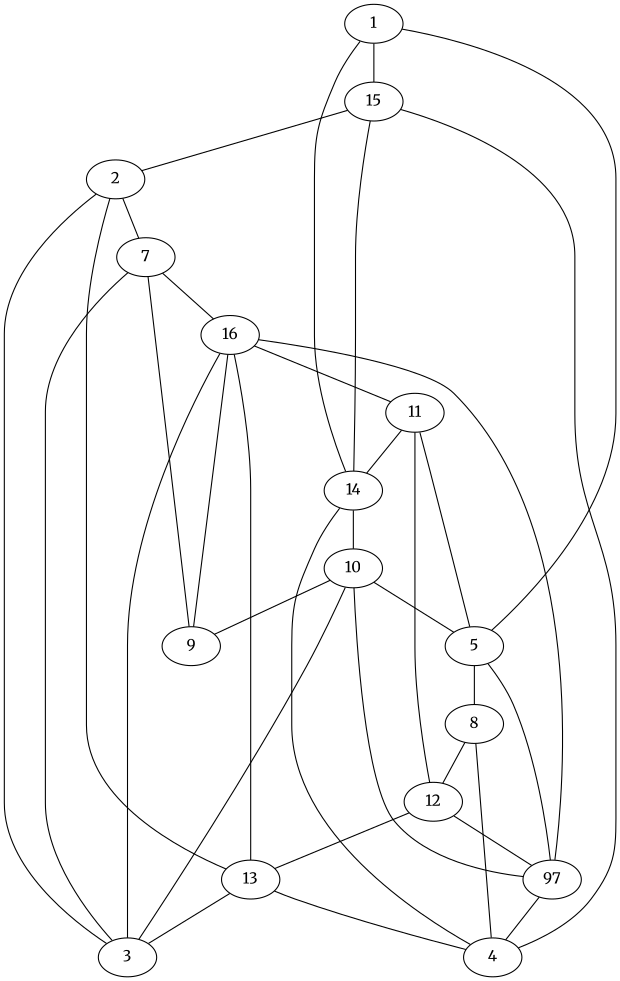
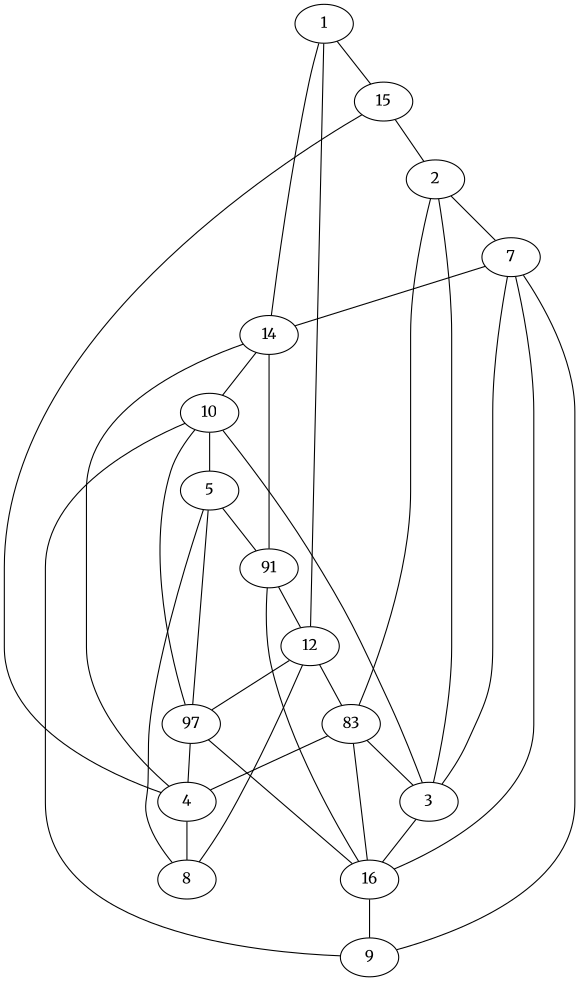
  graph {
    fontname=Merriweather
    node [fontname=Merriweather]
    edge [fontname=Merriweather]
    1
    15
    5
    2
    14
-   11
+   11 [label=91]
    8
    7
    4
    10
    16
    3
-   13
+   13 [label=83]
    9
    12
    n16 [label=97]
    1 -- 15
-   1 -- 5
+   1 -- 12
    15 -- 2
-   15 -- 14
+   7 -- 14
    5 -- 11
    5 -- 8
    2 -- 7
    14 -- 1
    14 -- 4
    14 -- 10
    11 -- 14
    11 -- 12
    8 -- 12
    7 -- 16
    7 -- 3
    4 -- 15
    4 -- 8
    10 -- 5
    10 -- 9
    10 -- n16
    16 -- 11
    16 -- 13
    16 -- 9
    3 -- 2
    3 -- 10
    3 -- 16
    13 -- 2
    13 -- 4
    13 -- 3
    9 -- 7
    12 -- 13
    12 -- n16
    n16 -- 5
    n16 -- 4
    n16 -- 16
  }
